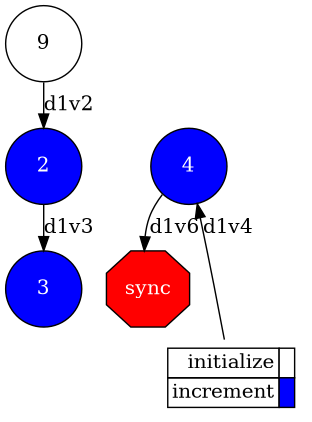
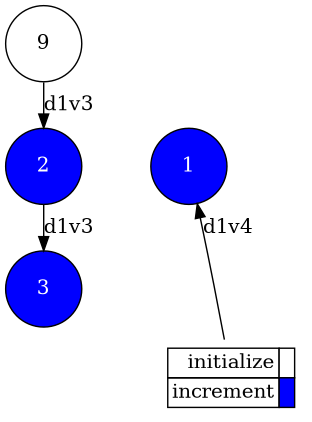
  digraph {
    labeljust=l
    rankdir=TB
    node [fillcolor="#0000ff" fontcolor="#ffffff" shape=circle style=filled]
    n1 [fillcolor="#ffffff" fontcolor="#000000" height=0.75 label=9]
    2 [height=0.75]
    3 [height=0.75]
-   4 [height=0.75]
-   n5 [fillcolor="#ff0000" fontcolor="#FFFFFF" height=0.75 label=sync shape=octagon]
+   4 [height=0.75 label=1]
    n6 [height=0.75 label=<       <table border="0" cellpadding="2" cellspacing="0" cellborder="1"> <tr> <td align="right">initialize</td> <td bgcolor="#ffffff">&nbsp;</td> </tr> <tr> <td align="right">increment</td> <td bgcolor="#0000ff">&nbsp;</td> </tr>       </table>     > shape=plaintext fillcolor="" fontcolor="" style=""]
    subgraph sub_1 {
      ranksep=0.20
      n1
      2
      3
      4
-     n5
    }
    subgraph sub_2 {
      label=Legend
      rank=sink
      ranksep=0.20
      n6
    }
-   n1 -> 2 [label=d1v2]
+   n1 -> 2 [label=d1v3]
    2 -> 3 [label=d1v3]
-   4 -> n5 [label=d1v6]
    n6 -> 4 [label=d1v4]
  }
